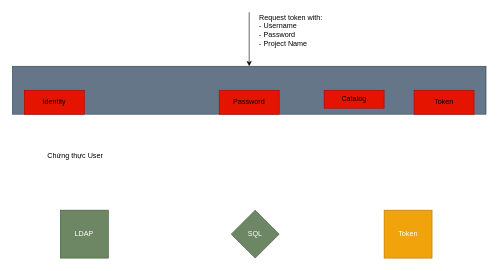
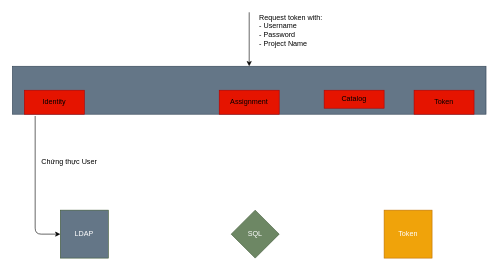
  <mxCell id="0" />
  <mxCell id="1" parent="0" />
  <mxCell id="2" value="" style="rounded=0;whiteSpace=wrap;html=1;fillColor=#647687;strokeColor=#314354;fontColor=#ffffff;" vertex="1" parent="1"><mxGeometry x="20" y="110" width="790" height="80" as="geometry" /></mxCell>
  <mxCell id="3" value="&lt;font color=&quot;#000000&quot;&gt;Identity&lt;/font&gt;" style="rounded=0;whiteSpace=wrap;html=1;fillColor=#e51400;strokeColor=#B20000;fontColor=#ffffff;" vertex="1" parent="1"><mxGeometry x="40" y="150" width="100" height="40" as="geometry" /></mxCell>
- <mxCell id="4" value="&lt;font color=&quot;#000000&quot;&gt;Password&lt;/font&gt;" style="rounded=0;whiteSpace=wrap;html=1;fillColor=#e51400;strokeColor=#B20000;fontColor=#ffffff;" vertex="1" parent="1"><mxGeometry x="365" y="150" width="100" height="40" as="geometry" /></mxCell>
+ <mxCell id="4" value="&lt;font color=&quot;#000000&quot;&gt;Assignment&lt;/font&gt;" style="rounded=0;whiteSpace=wrap;html=1;fillColor=#e51400;strokeColor=#B20000;fontColor=#ffffff;" vertex="1" parent="1"><mxGeometry x="365" y="150" width="100" height="40" as="geometry" /></mxCell>
  <mxCell id="5" value="&lt;font color=&quot;#000000&quot;&gt;Catalog&lt;/font&gt;" style="rounded=0;whiteSpace=wrap;html=1;fillColor=#e51400;strokeColor=#B20000;fontColor=#ffffff;" vertex="1" parent="1"><mxGeometry x="540" y="150" width="100" height="30" as="geometry" /></mxCell>
  <mxCell id="6" value="&lt;font color=&quot;#000000&quot;&gt;Token&lt;/font&gt;" style="rounded=0;whiteSpace=wrap;html=1;fillColor=#e51400;strokeColor=#B20000;fontColor=#ffffff;" vertex="1" parent="1"><mxGeometry x="690" y="150" width="100" height="40" as="geometry" /></mxCell>
  <mxCell id="7" value="" style="endArrow=classic;html=1;" edge="1" parent="1"><mxGeometry width="50" height="50" relative="1" as="geometry"><mxPoint x="415" y="20" as="sourcePoint" /><mxPoint x="415" y="110" as="targetPoint" /></mxGeometry></mxCell>
  <mxCell id="8" value="Request token with:&lt;br&gt;- Username&lt;br&gt;- Password&lt;br&gt;- Project Name" style="text;html=1;strokeColor=none;fillColor=none;align=left;verticalAlign=middle;whiteSpace=wrap;rounded=0;" vertex="1" parent="1"><mxGeometry x="430" y="20" width="170" height="60" as="geometry" /></mxCell>
- <mxCell id="9" value="LDAP" style="whiteSpace=wrap;html=1;aspect=fixed;fillColor=#6d8764;strokeColor=#3A5431;fontColor=#ffffff;" vertex="1" parent="1"><mxGeometry x="100" y="350" width="80" height="80" as="geometry" /></mxCell>
+ <mxCell id="9" value="LDAP" style="whiteSpace=wrap;html=1;aspect=fixed;fillColor=#647687;strokeColor=#3A5431;fontColor=#ffffff;" vertex="1" parent="1"><mxGeometry x="100" y="350" width="80" height="80" as="geometry" /></mxCell>
  <mxCell id="10" value="SQL" style="rhombus;whiteSpace=wrap;html=1;aspect=fixed;fillColor=#6d8764;strokeColor=#3A5431;fontColor=#ffffff;" vertex="1" parent="1"><mxGeometry x="385" y="350" width="80" height="80" as="geometry" /></mxCell>
  <mxCell id="11" value="Token" style="whiteSpace=wrap;html=1;aspect=fixed;fillColor=#f0a30a;strokeColor=#BD7000;fontColor=#ffffff;" vertex="1" parent="1"><mxGeometry x="640" y="350" width="80" height="80" as="geometry" /></mxCell>
- <mxCell id="13" value="&lt;div style=&quot;text-align: left&quot;&gt;&lt;span&gt;Chứng thực User&lt;/span&gt;&lt;/div&gt;" style="text;html=1;strokeColor=none;fillColor=none;align=center;verticalAlign=middle;whiteSpace=wrap;rounded=0;" vertex="1" parent="1"><mxGeometry x="70" y="220" width="110" height="80" as="geometry" /></mxCell>
+ <mxCell id="12" value="" style="endArrow=classic;html=1;exitX=0.18;exitY=1.075;exitDx=0;exitDy=0;exitPerimeter=0;entryX=0;entryY=0.5;entryDx=0;entryDy=0;" edge="1" parent="1" source="3" target="9"><mxGeometry width="50" height="50" relative="1" as="geometry"><mxPoint x="400" y="280" as="sourcePoint" /><mxPoint x="450" y="230" as="targetPoint" /><Array as="points"><mxPoint x="58" y="390" /></Array></mxGeometry></mxCell>
+ <mxCell id="13" value="&lt;div style=&quot;text-align: left&quot;&gt;&lt;span&gt;Chứng thực User&lt;/span&gt;&lt;/div&gt;" style="text;html=1;strokeColor=none;fillColor=none;align=center;verticalAlign=middle;whiteSpace=wrap;rounded=0;" vertex="1" parent="1"><mxGeometry x="60" y="230" width="110" height="80" as="geometry" /></mxCell>
